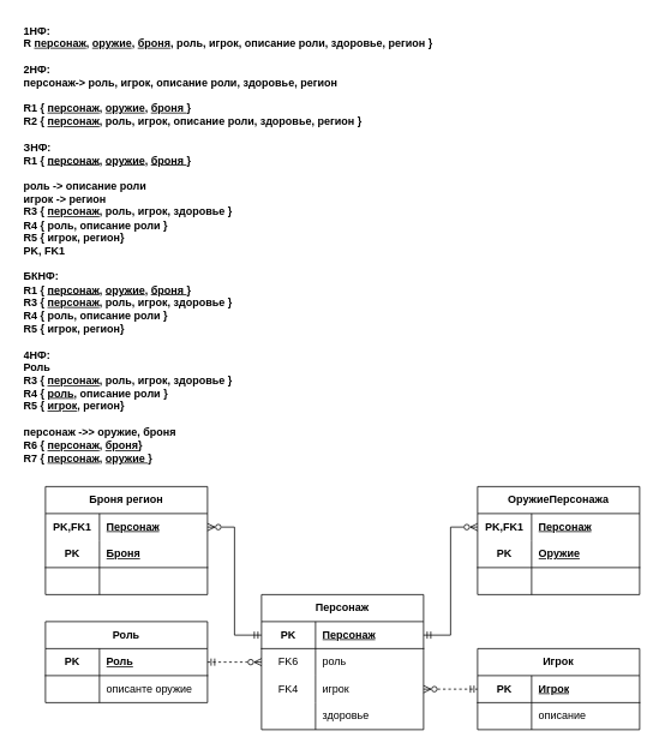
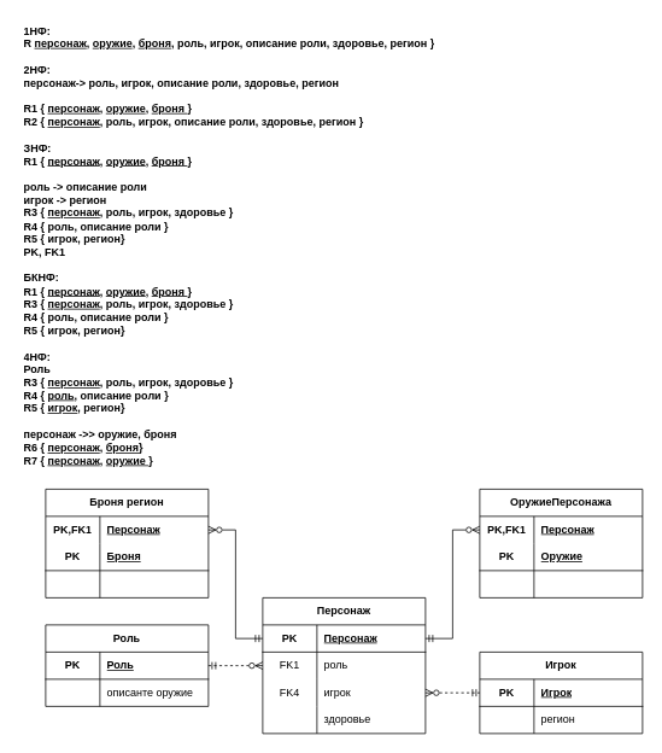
  <mxCell id="0" />
  <mxCell id="1" parent="0" />
  <mxCell id="2" value="Персонаж" style="shape=table;startSize=30;container=1;collapsible=1;childLayout=tableLayout;fixedRows=1;rowLines=0;fontStyle=1;align=center;resizeLast=1;html=1;whiteSpace=wrap;" vertex="1" parent="1"><mxGeometry x="290" y="660" width="180" height="150" as="geometry" /></mxCell>
  <mxCell id="3" value="" style="shape=tableRow;horizontal=0;startSize=0;swimlaneHead=0;swimlaneBody=0;fillColor=none;collapsible=0;dropTarget=0;points=[[0,0.5],[1,0.5]];portConstraint=eastwest;top=0;left=0;right=0;bottom=1;html=1;" vertex="1" parent="2"><mxGeometry y="30" width="180" height="30" as="geometry" /></mxCell>
  <mxCell id="4" value="PK" style="shape=partialRectangle;connectable=0;fillColor=none;top=0;left=0;bottom=0;right=0;fontStyle=1;overflow=hidden;html=1;whiteSpace=wrap;" vertex="1" parent="3"><mxGeometry width="60" height="30" as="geometry"><mxRectangle width="60" height="30" as="alternateBounds" /></mxGeometry></mxCell>
  <mxCell id="5" value="Персонаж" style="shape=partialRectangle;connectable=0;fillColor=none;top=0;left=0;bottom=0;right=0;align=left;spacingLeft=6;fontStyle=5;overflow=hidden;html=1;whiteSpace=wrap;" vertex="1" parent="3"><mxGeometry x="60" width="120" height="30" as="geometry"><mxRectangle width="120" height="30" as="alternateBounds" /></mxGeometry></mxCell>
  <mxCell id="6" value="" style="shape=tableRow;horizontal=0;startSize=0;swimlaneHead=0;swimlaneBody=0;fillColor=none;collapsible=0;dropTarget=0;points=[[0,0.5],[1,0.5]];portConstraint=eastwest;top=0;left=0;right=0;bottom=0;html=1;" vertex="1" parent="2"><mxGeometry y="60" width="180" height="30" as="geometry" /></mxCell>
- <mxCell id="7" value="FK6" style="shape=partialRectangle;connectable=0;fillColor=none;top=0;left=0;bottom=0;right=0;editable=1;overflow=hidden;html=1;whiteSpace=wrap;" vertex="1" parent="6"><mxGeometry width="60" height="30" as="geometry"><mxRectangle width="60" height="30" as="alternateBounds" /></mxGeometry></mxCell>
+ <mxCell id="7" value="FK1" style="shape=partialRectangle;connectable=0;fillColor=none;top=0;left=0;bottom=0;right=0;editable=1;overflow=hidden;html=1;whiteSpace=wrap;" vertex="1" parent="6"><mxGeometry width="60" height="30" as="geometry"><mxRectangle width="60" height="30" as="alternateBounds" /></mxGeometry></mxCell>
  <mxCell id="8" value="роль" style="shape=partialRectangle;connectable=0;fillColor=none;top=0;left=0;bottom=0;right=0;align=left;spacingLeft=6;overflow=hidden;html=1;whiteSpace=wrap;" vertex="1" parent="6"><mxGeometry x="60" width="120" height="30" as="geometry"><mxRectangle width="120" height="30" as="alternateBounds" /></mxGeometry></mxCell>
  <mxCell id="9" style="shape=tableRow;horizontal=0;startSize=0;swimlaneHead=0;swimlaneBody=0;fillColor=none;collapsible=0;dropTarget=0;points=[[0,0.5],[1,0.5]];portConstraint=eastwest;top=0;left=0;right=0;bottom=0;html=1;" vertex="1" parent="2"><mxGeometry y="90" width="180" height="30" as="geometry" /></mxCell>
  <mxCell id="10" value="FK4" style="shape=partialRectangle;connectable=0;fillColor=none;top=0;left=0;bottom=0;right=0;editable=1;overflow=hidden;html=1;whiteSpace=wrap;" vertex="1" parent="9"><mxGeometry width="60" height="30" as="geometry"><mxRectangle width="60" height="30" as="alternateBounds" /></mxGeometry></mxCell>
  <mxCell id="11" value="игрок" style="shape=partialRectangle;connectable=0;fillColor=none;top=0;left=0;bottom=0;right=0;align=left;spacingLeft=6;overflow=hidden;html=1;whiteSpace=wrap;" vertex="1" parent="9"><mxGeometry x="60" width="120" height="30" as="geometry"><mxRectangle width="120" height="30" as="alternateBounds" /></mxGeometry></mxCell>
  <mxCell id="12" value="" style="shape=tableRow;horizontal=0;startSize=0;swimlaneHead=0;swimlaneBody=0;fillColor=none;collapsible=0;dropTarget=0;points=[[0,0.5],[1,0.5]];portConstraint=eastwest;top=0;left=0;right=0;bottom=0;html=1;" vertex="1" parent="2"><mxGeometry y="120" width="180" height="30" as="geometry" /></mxCell>
  <mxCell id="13" value="" style="shape=partialRectangle;connectable=0;fillColor=none;top=0;left=0;bottom=0;right=0;editable=1;overflow=hidden;html=1;whiteSpace=wrap;" vertex="1" parent="12"><mxGeometry width="60" height="30" as="geometry"><mxRectangle width="60" height="30" as="alternateBounds" /></mxGeometry></mxCell>
  <mxCell id="14" value="здоровье" style="shape=partialRectangle;connectable=0;fillColor=none;top=0;left=0;bottom=0;right=0;align=left;spacingLeft=6;overflow=hidden;html=1;whiteSpace=wrap;" vertex="1" parent="12"><mxGeometry x="60" width="120" height="30" as="geometry"><mxRectangle width="120" height="30" as="alternateBounds" /></mxGeometry></mxCell>
  <mxCell id="15" value="Роль" style="shape=table;startSize=30;container=1;collapsible=1;childLayout=tableLayout;fixedRows=1;rowLines=0;fontStyle=1;align=center;resizeLast=1;html=1;whiteSpace=wrap;" vertex="1" parent="1"><mxGeometry x="50" y="690" width="180" height="90" as="geometry" /></mxCell>
  <mxCell id="16" value="" style="shape=tableRow;horizontal=0;startSize=0;swimlaneHead=0;swimlaneBody=0;fillColor=none;collapsible=0;dropTarget=0;points=[[0,0.5],[1,0.5]];portConstraint=eastwest;top=0;left=0;right=0;bottom=1;html=1;" vertex="1" parent="15"><mxGeometry y="30" width="180" height="30" as="geometry" /></mxCell>
  <mxCell id="17" value="PK" style="shape=partialRectangle;connectable=0;fillColor=none;top=0;left=0;bottom=0;right=0;fontStyle=1;overflow=hidden;html=1;whiteSpace=wrap;" vertex="1" parent="16"><mxGeometry width="60" height="30" as="geometry"><mxRectangle width="60" height="30" as="alternateBounds" /></mxGeometry></mxCell>
  <mxCell id="18" value="Роль" style="shape=partialRectangle;connectable=0;fillColor=none;top=0;left=0;bottom=0;right=0;align=left;spacingLeft=6;fontStyle=5;overflow=hidden;html=1;whiteSpace=wrap;" vertex="1" parent="16"><mxGeometry x="60" width="120" height="30" as="geometry"><mxRectangle width="120" height="30" as="alternateBounds" /></mxGeometry></mxCell>
  <mxCell id="19" value="" style="shape=tableRow;horizontal=0;startSize=0;swimlaneHead=0;swimlaneBody=0;fillColor=none;collapsible=0;dropTarget=0;points=[[0,0.5],[1,0.5]];portConstraint=eastwest;top=0;left=0;right=0;bottom=0;html=1;" vertex="1" parent="15"><mxGeometry y="60" width="180" height="30" as="geometry" /></mxCell>
  <mxCell id="20" value="" style="shape=partialRectangle;connectable=0;fillColor=none;top=0;left=0;bottom=0;right=0;editable=1;overflow=hidden;html=1;whiteSpace=wrap;" vertex="1" parent="19"><mxGeometry width="60" height="30" as="geometry"><mxRectangle width="60" height="30" as="alternateBounds" /></mxGeometry></mxCell>
  <mxCell id="21" value="описанте оружие" style="shape=partialRectangle;connectable=0;fillColor=none;top=0;left=0;bottom=0;right=0;align=left;spacingLeft=6;overflow=hidden;html=1;whiteSpace=wrap;" vertex="1" parent="19"><mxGeometry x="60" width="120" height="30" as="geometry"><mxRectangle width="120" height="30" as="alternateBounds" /></mxGeometry></mxCell>
  <mxCell id="22" value="ОружиеПерсонажа" style="shape=table;startSize=30;container=1;collapsible=1;childLayout=tableLayout;fixedRows=1;rowLines=0;fontStyle=1;align=center;resizeLast=1;html=1;whiteSpace=wrap;" vertex="1" parent="1"><mxGeometry x="530" y="540" width="180" height="120" as="geometry" /></mxCell>
  <mxCell id="23" value="" style="shape=tableRow;horizontal=0;startSize=0;swimlaneHead=0;swimlaneBody=0;fillColor=none;collapsible=0;dropTarget=0;points=[[0,0.5],[1,0.5]];portConstraint=eastwest;top=0;left=0;right=0;bottom=0;html=1;" vertex="1" parent="22"><mxGeometry y="30" width="180" height="30" as="geometry" /></mxCell>
  <mxCell id="24" value="PK,FK1" style="shape=partialRectangle;connectable=0;fillColor=none;top=0;left=0;bottom=0;right=0;fontStyle=1;overflow=hidden;html=1;whiteSpace=wrap;" vertex="1" parent="23"><mxGeometry width="60" height="30" as="geometry"><mxRectangle width="60" height="30" as="alternateBounds" /></mxGeometry></mxCell>
  <mxCell id="25" value="Персонаж" style="shape=partialRectangle;connectable=0;fillColor=none;top=0;left=0;bottom=0;right=0;align=left;spacingLeft=6;fontStyle=5;overflow=hidden;html=1;whiteSpace=wrap;" vertex="1" parent="23"><mxGeometry x="60" width="120" height="30" as="geometry"><mxRectangle width="120" height="30" as="alternateBounds" /></mxGeometry></mxCell>
  <mxCell id="26" value="" style="shape=tableRow;horizontal=0;startSize=0;swimlaneHead=0;swimlaneBody=0;fillColor=none;collapsible=0;dropTarget=0;points=[[0,0.5],[1,0.5]];portConstraint=eastwest;top=0;left=0;right=0;bottom=1;html=1;" vertex="1" parent="22"><mxGeometry y="60" width="180" height="30" as="geometry" /></mxCell>
  <mxCell id="27" value="PK" style="shape=partialRectangle;connectable=0;fillColor=none;top=0;left=0;bottom=0;right=0;fontStyle=1;overflow=hidden;html=1;whiteSpace=wrap;" vertex="1" parent="26"><mxGeometry width="60" height="30" as="geometry"><mxRectangle width="60" height="30" as="alternateBounds" /></mxGeometry></mxCell>
  <mxCell id="28" value="Оружие" style="shape=partialRectangle;connectable=0;fillColor=none;top=0;left=0;bottom=0;right=0;align=left;spacingLeft=6;fontStyle=5;overflow=hidden;html=1;whiteSpace=wrap;" vertex="1" parent="26"><mxGeometry x="60" width="120" height="30" as="geometry"><mxRectangle width="120" height="30" as="alternateBounds" /></mxGeometry></mxCell>
  <mxCell id="29" value="" style="shape=tableRow;horizontal=0;startSize=0;swimlaneHead=0;swimlaneBody=0;fillColor=none;collapsible=0;dropTarget=0;points=[[0,0.5],[1,0.5]];portConstraint=eastwest;top=0;left=0;right=0;bottom=0;html=1;" vertex="1" parent="22"><mxGeometry y="90" width="180" height="30" as="geometry" /></mxCell>
  <mxCell id="30" value="" style="shape=partialRectangle;connectable=0;fillColor=none;top=0;left=0;bottom=0;right=0;editable=1;overflow=hidden;html=1;whiteSpace=wrap;" vertex="1" parent="29"><mxGeometry width="60" height="30" as="geometry"><mxRectangle width="60" height="30" as="alternateBounds" /></mxGeometry></mxCell>
  <mxCell id="31" value="" style="shape=partialRectangle;connectable=0;fillColor=none;top=0;left=0;bottom=0;right=0;align=left;spacingLeft=6;overflow=hidden;html=1;whiteSpace=wrap;" vertex="1" parent="29"><mxGeometry x="60" width="120" height="30" as="geometry"><mxRectangle width="120" height="30" as="alternateBounds" /></mxGeometry></mxCell>
  <mxCell id="32" value="Игрок" style="shape=table;startSize=30;container=1;collapsible=1;childLayout=tableLayout;fixedRows=1;rowLines=0;fontStyle=1;align=center;resizeLast=1;html=1;whiteSpace=wrap;" vertex="1" parent="1"><mxGeometry x="530" y="720" width="180" height="90" as="geometry" /></mxCell>
  <mxCell id="33" value="" style="shape=tableRow;horizontal=0;startSize=0;swimlaneHead=0;swimlaneBody=0;fillColor=none;collapsible=0;dropTarget=0;points=[[0,0.5],[1,0.5]];portConstraint=eastwest;top=0;left=0;right=0;bottom=1;html=1;" vertex="1" parent="32"><mxGeometry y="30" width="180" height="30" as="geometry" /></mxCell>
  <mxCell id="34" value="PK" style="shape=partialRectangle;connectable=0;fillColor=none;top=0;left=0;bottom=0;right=0;fontStyle=1;overflow=hidden;html=1;whiteSpace=wrap;" vertex="1" parent="33"><mxGeometry width="60" height="30" as="geometry"><mxRectangle width="60" height="30" as="alternateBounds" /></mxGeometry></mxCell>
  <mxCell id="35" value="Игрок" style="shape=partialRectangle;connectable=0;fillColor=none;top=0;left=0;bottom=0;right=0;align=left;spacingLeft=6;fontStyle=5;overflow=hidden;html=1;whiteSpace=wrap;" vertex="1" parent="33"><mxGeometry x="60" width="120" height="30" as="geometry"><mxRectangle width="120" height="30" as="alternateBounds" /></mxGeometry></mxCell>
  <mxCell id="36" value="" style="shape=tableRow;horizontal=0;startSize=0;swimlaneHead=0;swimlaneBody=0;fillColor=none;collapsible=0;dropTarget=0;points=[[0,0.5],[1,0.5]];portConstraint=eastwest;top=0;left=0;right=0;bottom=0;html=1;" vertex="1" parent="32"><mxGeometry y="60" width="180" height="30" as="geometry" /></mxCell>
  <mxCell id="37" value="" style="shape=partialRectangle;connectable=0;fillColor=none;top=0;left=0;bottom=0;right=0;editable=1;overflow=hidden;html=1;whiteSpace=wrap;" vertex="1" parent="36"><mxGeometry width="60" height="30" as="geometry"><mxRectangle width="60" height="30" as="alternateBounds" /></mxGeometry></mxCell>
- <mxCell id="38" value="описание" style="shape=partialRectangle;connectable=0;fillColor=none;top=0;left=0;bottom=0;right=0;align=left;spacingLeft=6;overflow=hidden;html=1;whiteSpace=wrap;" vertex="1" parent="36"><mxGeometry x="60" width="120" height="30" as="geometry"><mxRectangle width="120" height="30" as="alternateBounds" /></mxGeometry></mxCell>
+ <mxCell id="38" value="регион" style="shape=partialRectangle;connectable=0;fillColor=none;top=0;left=0;bottom=0;right=0;align=left;spacingLeft=6;overflow=hidden;html=1;whiteSpace=wrap;" vertex="1" parent="36"><mxGeometry x="60" width="120" height="30" as="geometry"><mxRectangle width="120" height="30" as="alternateBounds" /></mxGeometry></mxCell>
  <mxCell id="39" value="Броня регион" style="shape=table;startSize=30;container=1;collapsible=1;childLayout=tableLayout;fixedRows=1;rowLines=0;fontStyle=1;align=center;resizeLast=1;html=1;whiteSpace=wrap;" vertex="1" parent="1"><mxGeometry x="50" y="540" width="180" height="120" as="geometry" /></mxCell>
  <mxCell id="40" value="" style="shape=tableRow;horizontal=0;startSize=0;swimlaneHead=0;swimlaneBody=0;fillColor=none;collapsible=0;dropTarget=0;points=[[0,0.5],[1,0.5]];portConstraint=eastwest;top=0;left=0;right=0;bottom=0;html=1;" vertex="1" parent="39"><mxGeometry y="30" width="180" height="30" as="geometry" /></mxCell>
  <mxCell id="41" value="PK,FK1" style="shape=partialRectangle;connectable=0;fillColor=none;top=0;left=0;bottom=0;right=0;fontStyle=1;overflow=hidden;html=1;whiteSpace=wrap;" vertex="1" parent="40"><mxGeometry width="60" height="30" as="geometry"><mxRectangle width="60" height="30" as="alternateBounds" /></mxGeometry></mxCell>
  <mxCell id="42" value="Персонаж" style="shape=partialRectangle;connectable=0;fillColor=none;top=0;left=0;bottom=0;right=0;align=left;spacingLeft=6;fontStyle=5;overflow=hidden;html=1;whiteSpace=wrap;" vertex="1" parent="40"><mxGeometry x="60" width="120" height="30" as="geometry"><mxRectangle width="120" height="30" as="alternateBounds" /></mxGeometry></mxCell>
  <mxCell id="43" value="" style="shape=tableRow;horizontal=0;startSize=0;swimlaneHead=0;swimlaneBody=0;fillColor=none;collapsible=0;dropTarget=0;points=[[0,0.5],[1,0.5]];portConstraint=eastwest;top=0;left=0;right=0;bottom=1;html=1;" vertex="1" parent="39"><mxGeometry y="60" width="180" height="30" as="geometry" /></mxCell>
  <mxCell id="44" value="PK" style="shape=partialRectangle;connectable=0;fillColor=none;top=0;left=0;bottom=0;right=0;fontStyle=1;overflow=hidden;html=1;whiteSpace=wrap;" vertex="1" parent="43"><mxGeometry width="60" height="30" as="geometry"><mxRectangle width="60" height="30" as="alternateBounds" /></mxGeometry></mxCell>
  <mxCell id="45" value="Броня" style="shape=partialRectangle;connectable=0;fillColor=none;top=0;left=0;bottom=0;right=0;align=left;spacingLeft=6;fontStyle=5;overflow=hidden;html=1;whiteSpace=wrap;" vertex="1" parent="43"><mxGeometry x="60" width="120" height="30" as="geometry"><mxRectangle width="120" height="30" as="alternateBounds" /></mxGeometry></mxCell>
  <mxCell id="46" value="" style="shape=tableRow;horizontal=0;startSize=0;swimlaneHead=0;swimlaneBody=0;fillColor=none;collapsible=0;dropTarget=0;points=[[0,0.5],[1,0.5]];portConstraint=eastwest;top=0;left=0;right=0;bottom=0;html=1;" vertex="1" parent="39"><mxGeometry y="90" width="180" height="30" as="geometry" /></mxCell>
  <mxCell id="47" value="" style="shape=partialRectangle;connectable=0;fillColor=none;top=0;left=0;bottom=0;right=0;editable=1;overflow=hidden;html=1;whiteSpace=wrap;" vertex="1" parent="46"><mxGeometry width="60" height="30" as="geometry"><mxRectangle width="60" height="30" as="alternateBounds" /></mxGeometry></mxCell>
  <mxCell id="48" value="" style="shape=partialRectangle;connectable=0;fillColor=none;top=0;left=0;bottom=0;right=0;align=left;spacingLeft=6;overflow=hidden;html=1;whiteSpace=wrap;" vertex="1" parent="46"><mxGeometry x="60" width="120" height="30" as="geometry"><mxRectangle width="120" height="30" as="alternateBounds" /></mxGeometry></mxCell>
  <mxCell id="49" value="" style="edgeStyle=entityRelationEdgeStyle;fontSize=12;html=1;endArrow=ERzeroToMany;endFill=0;rounded=0;exitX=1;exitY=0.5;exitDx=0;exitDy=0;startArrow=ERmandOne;startFill=0;dashed=1;" edge="1" parent="1" source="16" target="6"><mxGeometry width="100" height="100" relative="1" as="geometry"><mxPoint x="190" y="950" as="sourcePoint" /><mxPoint x="290" y="850" as="targetPoint" /></mxGeometry></mxCell>
  <mxCell id="50" value="" style="edgeStyle=entityRelationEdgeStyle;fontSize=12;html=1;endArrow=ERmandOne;endFill=0;rounded=0;entryX=0;entryY=0.5;entryDx=0;entryDy=0;dashed=1;startArrow=ERzeroToMany;startFill=0;" edge="1" parent="1" source="9" target="33"><mxGeometry width="100" height="100" relative="1" as="geometry"><mxPoint x="430" y="950" as="sourcePoint" /><mxPoint x="530" y="850" as="targetPoint" /></mxGeometry></mxCell>
  <mxCell id="51" value="" style="edgeStyle=orthogonalEdgeStyle;fontSize=12;html=1;endArrow=ERmandOne;endFill=0;rounded=0;exitX=1;exitY=0.5;exitDx=0;exitDy=0;entryX=0;entryY=0.5;entryDx=0;entryDy=0;startArrow=ERzeroToMany;startFill=0;" edge="1" parent="1" source="40" target="3"><mxGeometry width="100" height="100" relative="1" as="geometry"><mxPoint x="240" y="610" as="sourcePoint" /><mxPoint x="290" y="720" as="targetPoint" /></mxGeometry></mxCell>
  <mxCell id="52" value="" style="edgeStyle=orthogonalEdgeStyle;fontSize=12;html=1;endArrow=ERmandOne;endFill=0;rounded=0;exitX=0;exitY=0.5;exitDx=0;exitDy=0;entryX=1;entryY=0.5;entryDx=0;entryDy=0;startArrow=ERzeroToMany;startFill=0;" edge="1" parent="1" source="23" target="3"><mxGeometry width="100" height="100" relative="1" as="geometry"><mxPoint x="480" y="580" as="sourcePoint" /><mxPoint x="540" y="700" as="targetPoint" /></mxGeometry></mxCell>
  <mxCell id="53" value="1НФ:&lt;br&gt;R &lt;u&gt;персонаж&lt;/u&gt;, &lt;u&gt;оружие&lt;/u&gt;, &lt;u&gt;броня&lt;/u&gt;, роль, игрок, описание роли, здоровье, регион }&lt;br&gt;&lt;br&gt;2НФ:&lt;br&gt;персонаж-&amp;gt; роль, игрок, описание роли, здоровье, регион&lt;br&gt;&lt;br&gt;R1 { &lt;u&gt;персонаж&lt;/u&gt;, &lt;u&gt;оружие&lt;/u&gt;, &lt;u&gt;броня &lt;/u&gt;}&lt;br&gt;R2 { &lt;u&gt;персонаж&lt;/u&gt;, роль, игрок, описание роли, здоровье, регион }&lt;br&gt;&lt;br&gt;ЗНФ:&lt;br&gt;R1 { &lt;u&gt;персонаж&lt;/u&gt;, &lt;u&gt;оружие&lt;/u&gt;, &lt;u&gt;броня &lt;/u&gt;}&lt;br&gt;&lt;br&gt;роль -&amp;gt; описание роли&lt;br&gt;игрок -&amp;gt; регион&lt;br&gt;R3 { &lt;u&gt;персонаж&lt;/u&gt;, роль, игрок, здоровье }&lt;br&gt;R4 { роль, описание роли }&lt;br&gt;R5 { игрок, регион}&lt;br&gt;PK, FK1&lt;br&gt;&lt;br&gt;БКНФ:&lt;br&gt;R1 { &lt;u&gt;персонаж&lt;/u&gt;, &lt;u&gt;оружие&lt;/u&gt;, &lt;u&gt;броня &lt;/u&gt;}&lt;br&gt;R3 { &lt;u&gt;персонаж&lt;/u&gt;, роль, игрок, здоровье }&lt;br&gt;R4 { роль, описание роли }&lt;br&gt;R5 { игрок, регион}&lt;br&gt;&lt;br&gt;4НФ:&lt;br&gt;Роль&lt;br&gt;R3 { &lt;u&gt;персонаж&lt;/u&gt;, роль, игрок, здоровье } &lt;br&gt;R4 { &lt;u&gt;роль&lt;/u&gt;, описание роли }&lt;br&gt;R5 { &lt;u&gt;игрок&lt;/u&gt;, регион}&lt;br&gt;&lt;br&gt;персонаж -&amp;gt;&amp;gt; оружие, броня&lt;br&gt;R6 { &lt;u&gt;персонаж&lt;/u&gt;, &lt;u&gt;броня&lt;/u&gt;}&lt;br&gt;R7 { &lt;u&gt;персонаж&lt;/u&gt;, &lt;u&gt;оружие &lt;/u&gt;}" style="text;strokeColor=none;fillColor=none;spacingLeft=4;spacingRight=4;overflow=hidden;rotatable=0;points=[[0,0.5],[1,0.5]];portConstraint=eastwest;fontSize=12;whiteSpace=wrap;html=1;fontStyle=1" vertex="1" parent="1"><mxGeometry x="20" y="20" width="530" height="520" as="geometry" /></mxCell>
